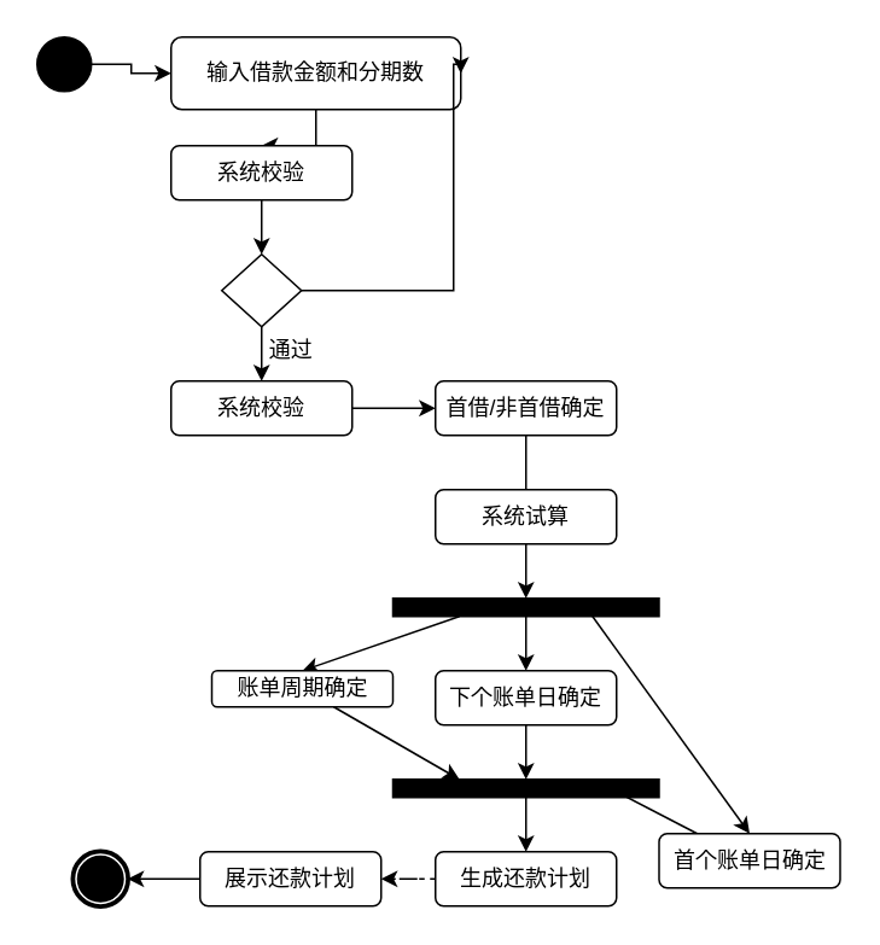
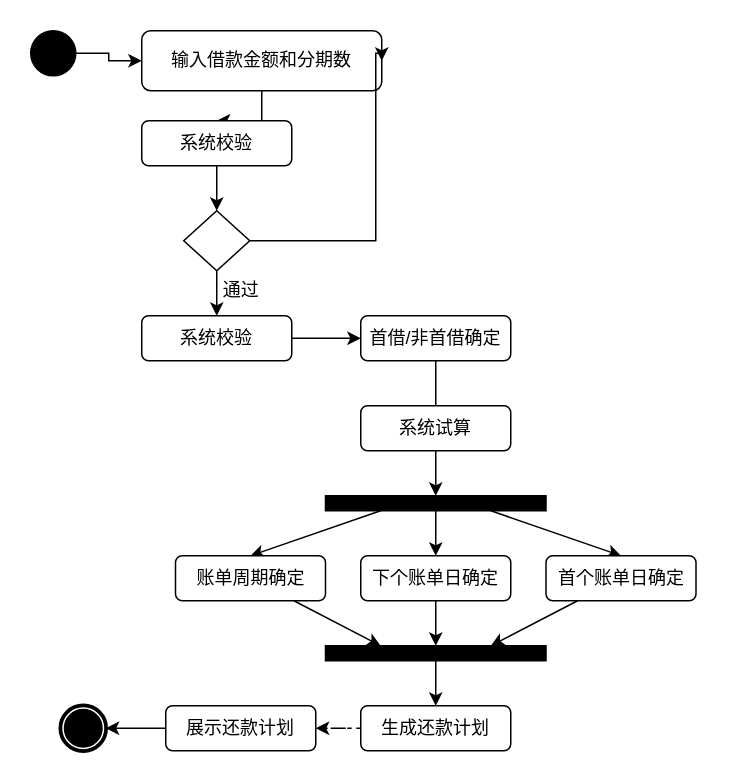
  <mxCell id="0" />
  <mxCell id="1" parent="0" />
  <mxCell id="2" value="" style="edgeStyle=orthogonalEdgeStyle;rounded=0;orthogonalLoop=1;jettySize=auto;html=1;" edge="1" parent="1" source="3" target="5"><mxGeometry relative="1" as="geometry" /></mxCell>
  <mxCell id="3" value="" style="ellipse;whiteSpace=wrap;html=1;rounded=0;shadow=0;comic=0;labelBackgroundColor=none;strokeWidth=1;fillColor=#000000;fontFamily=Verdana;fontSize=12;align=center;" vertex="1" parent="1"><mxGeometry x="20" y="20" width="30" height="30" as="geometry" /></mxCell>
  <mxCell id="4" value="" style="edgeStyle=orthogonalEdgeStyle;rounded=0;orthogonalLoop=1;jettySize=auto;html=1;" edge="1" parent="1" source="5" target="7"><mxGeometry relative="1" as="geometry" /></mxCell>
  <mxCell id="5" value="输入借款金额和分期数" style="rounded=1;whiteSpace=wrap;html=1;" vertex="1" parent="1"><mxGeometry x="94" y="20" width="160" height="40" as="geometry" /></mxCell>
  <mxCell id="6" value="" style="edgeStyle=orthogonalEdgeStyle;rounded=0;orthogonalLoop=1;jettySize=auto;html=1;" edge="1" parent="1" source="7" target="10"><mxGeometry relative="1" as="geometry" /></mxCell>
  <mxCell id="7" value="系统校验" style="rounded=1;whiteSpace=wrap;html=1;" vertex="1" parent="1"><mxGeometry x="94" y="80" width="100" height="30" as="geometry" /></mxCell>
  <mxCell id="8" style="edgeStyle=orthogonalEdgeStyle;rounded=0;orthogonalLoop=1;jettySize=auto;html=1;entryX=1;entryY=0.5;entryDx=0;entryDy=0;" edge="1" parent="1" source="10" target="5"><mxGeometry relative="1" as="geometry"><Array as="points"><mxPoint x="250" y="160" /><mxPoint x="250" y="35" /></Array></mxGeometry></mxCell>
  <mxCell id="9" value="" style="edgeStyle=orthogonalEdgeStyle;rounded=0;orthogonalLoop=1;jettySize=auto;html=1;" edge="1" parent="1" source="10" target="12"><mxGeometry relative="1" as="geometry" /></mxCell>
  <mxCell id="10" value="" style="rhombus;whiteSpace=wrap;html=1;" vertex="1" parent="1"><mxGeometry x="122" y="140" width="44" height="40" as="geometry" /></mxCell>
  <mxCell id="11" value="" style="edgeStyle=orthogonalEdgeStyle;rounded=0;orthogonalLoop=1;jettySize=auto;html=1;" edge="1" parent="1" source="12" target="15"><mxGeometry relative="1" as="geometry" /></mxCell>
  <mxCell id="12" value="系统校验" style="rounded=1;whiteSpace=wrap;html=1;" vertex="1" parent="1"><mxGeometry x="94" y="210" width="100" height="30" as="geometry" /></mxCell>
  <mxCell id="13" value="通过" style="text;html=1;align=center;verticalAlign=middle;resizable=0;points=[];autosize=1;strokeColor=none;fillColor=none;" vertex="1" parent="1"><mxGeometry x="135" y="178" width="50" height="30" as="geometry" /></mxCell>
  <mxCell id="14" value="" style="edgeStyle=orthogonalEdgeStyle;rounded=0;orthogonalLoop=1;jettySize=auto;html=1;endArrow=none;" edge="1" parent="1" source="15" target="27"><mxGeometry relative="1" as="geometry" /></mxCell>
  <mxCell id="15" value="首借/非首借确定" style="rounded=1;whiteSpace=wrap;html=1;" vertex="1" parent="1"><mxGeometry x="240" y="210" width="100" height="30" as="geometry" /></mxCell>
  <mxCell id="16" style="rounded=0;orthogonalLoop=1;jettySize=auto;html=1;entryX=0.5;entryY=0;entryDx=0;entryDy=0;exitX=0.25;exitY=1;exitDx=0;exitDy=0;" edge="1" parent="1" source="19" target="21"><mxGeometry relative="1" as="geometry" /></mxCell>
  <mxCell id="17" value="" style="edgeStyle=orthogonalEdgeStyle;rounded=0;orthogonalLoop=1;jettySize=auto;html=1;" edge="1" parent="1" source="19" target="23"><mxGeometry relative="1" as="geometry" /></mxCell>
  <mxCell id="18" style="rounded=0;orthogonalLoop=1;jettySize=auto;html=1;entryX=0.5;entryY=0;entryDx=0;entryDy=0;exitX=0.75;exitY=1;exitDx=0;exitDy=0;" edge="1" parent="1" source="19" target="25"><mxGeometry relative="1" as="geometry" /></mxCell>
  <mxCell id="19" value="" style="whiteSpace=wrap;html=1;rounded=0;shadow=0;comic=0;labelBackgroundColor=none;strokeWidth=1;fillColor=#000000;fontFamily=Verdana;fontSize=12;align=center;rotation=0;" vertex="1" parent="1"><mxGeometry x="216.5" y="330" width="147" height="10" as="geometry" /></mxCell>
  <mxCell id="20" style="rounded=0;orthogonalLoop=1;jettySize=auto;html=1;entryX=0.25;entryY=0;entryDx=0;entryDy=0;" edge="1" parent="1" source="21" target="29"><mxGeometry relative="1" as="geometry" /></mxCell>
- <mxCell id="21" value="账单周期确定" style="rounded=1;whiteSpace=wrap;html=1;" vertex="1" parent="1"><mxGeometry x="116.5" y="370" width="100" height="20" as="geometry" /></mxCell>
+ <mxCell id="21" value="账单周期确定" style="rounded=1;whiteSpace=wrap;html=1;" vertex="1" parent="1"><mxGeometry x="116.5" y="370" width="100" height="30" as="geometry" /></mxCell>
  <mxCell id="22" style="edgeStyle=orthogonalEdgeStyle;rounded=0;orthogonalLoop=1;jettySize=auto;html=1;entryX=0.5;entryY=0;entryDx=0;entryDy=0;" edge="1" parent="1" source="23" target="29"><mxGeometry relative="1" as="geometry" /></mxCell>
  <mxCell id="23" value="下个账单日确定" style="rounded=1;whiteSpace=wrap;html=1;" vertex="1" parent="1"><mxGeometry x="240" y="370" width="100" height="30" as="geometry" /></mxCell>
  <mxCell id="24" style="rounded=0;orthogonalLoop=1;jettySize=auto;html=1;entryX=0.75;entryY=0;entryDx=0;entryDy=0;" edge="1" parent="1" source="25" target="29"><mxGeometry relative="1" as="geometry" /></mxCell>
- <mxCell id="25" value="首个账单日确定" style="rounded=1;whiteSpace=wrap;html=1;" vertex="1" parent="1"><mxGeometry x="363.5" y="460" width="100" height="30" as="geometry" /></mxCell>
+ <mxCell id="25" value="首个账单日确定" style="rounded=1;whiteSpace=wrap;html=1;" vertex="1" parent="1"><mxGeometry x="363.5" y="370" width="100" height="30" as="geometry" /></mxCell>
  <mxCell id="26" style="edgeStyle=orthogonalEdgeStyle;rounded=0;orthogonalLoop=1;jettySize=auto;html=1;entryX=0.5;entryY=0;entryDx=0;entryDy=0;" edge="1" parent="1" source="27" target="19"><mxGeometry relative="1" as="geometry" /></mxCell>
  <mxCell id="27" value="系统试算" style="rounded=1;whiteSpace=wrap;html=1;" vertex="1" parent="1"><mxGeometry x="240" y="270" width="100" height="30" as="geometry" /></mxCell>
  <mxCell id="28" value="" style="edgeStyle=orthogonalEdgeStyle;rounded=0;orthogonalLoop=1;jettySize=auto;html=1;" edge="1" parent="1" source="29" target="31"><mxGeometry relative="1" as="geometry" /></mxCell>
  <mxCell id="29" value="" style="whiteSpace=wrap;html=1;rounded=0;shadow=0;comic=0;labelBackgroundColor=none;strokeWidth=1;fillColor=#000000;fontFamily=Verdana;fontSize=12;align=center;rotation=0;" vertex="1" parent="1"><mxGeometry x="216.5" y="430" width="147" height="10" as="geometry" /></mxCell>
  <mxCell id="30" value="" style="edgeStyle=orthogonalEdgeStyle;rounded=0;orthogonalLoop=1;jettySize=auto;html=1;dashed=1;" edge="1" parent="1" source="31" target="33"><mxGeometry relative="1" as="geometry" /></mxCell>
  <mxCell id="31" value="生成还款计划" style="rounded=1;whiteSpace=wrap;html=1;" vertex="1" parent="1"><mxGeometry x="240" y="470" width="100" height="30" as="geometry" /></mxCell>
  <mxCell id="32" value="" style="edgeStyle=orthogonalEdgeStyle;rounded=0;orthogonalLoop=1;jettySize=auto;html=1;" edge="1" parent="1" source="33" target="34"><mxGeometry relative="1" as="geometry" /></mxCell>
  <mxCell id="33" value="展示还款计划" style="rounded=1;whiteSpace=wrap;html=1;" vertex="1" parent="1"><mxGeometry x="110" y="470" width="100" height="30" as="geometry" /></mxCell>
  <mxCell id="34" value="" style="shape=mxgraph.bpmn.shape;html=1;verticalLabelPosition=bottom;labelBackgroundColor=#ffffff;verticalAlign=top;perimeter=ellipsePerimeter;outline=end;symbol=terminate;rounded=0;shadow=0;comic=0;strokeWidth=1;fontFamily=Verdana;fontSize=12;align=center;" vertex="1" parent="1"><mxGeometry x="40" y="470" width="30" height="30" as="geometry" /></mxCell>
